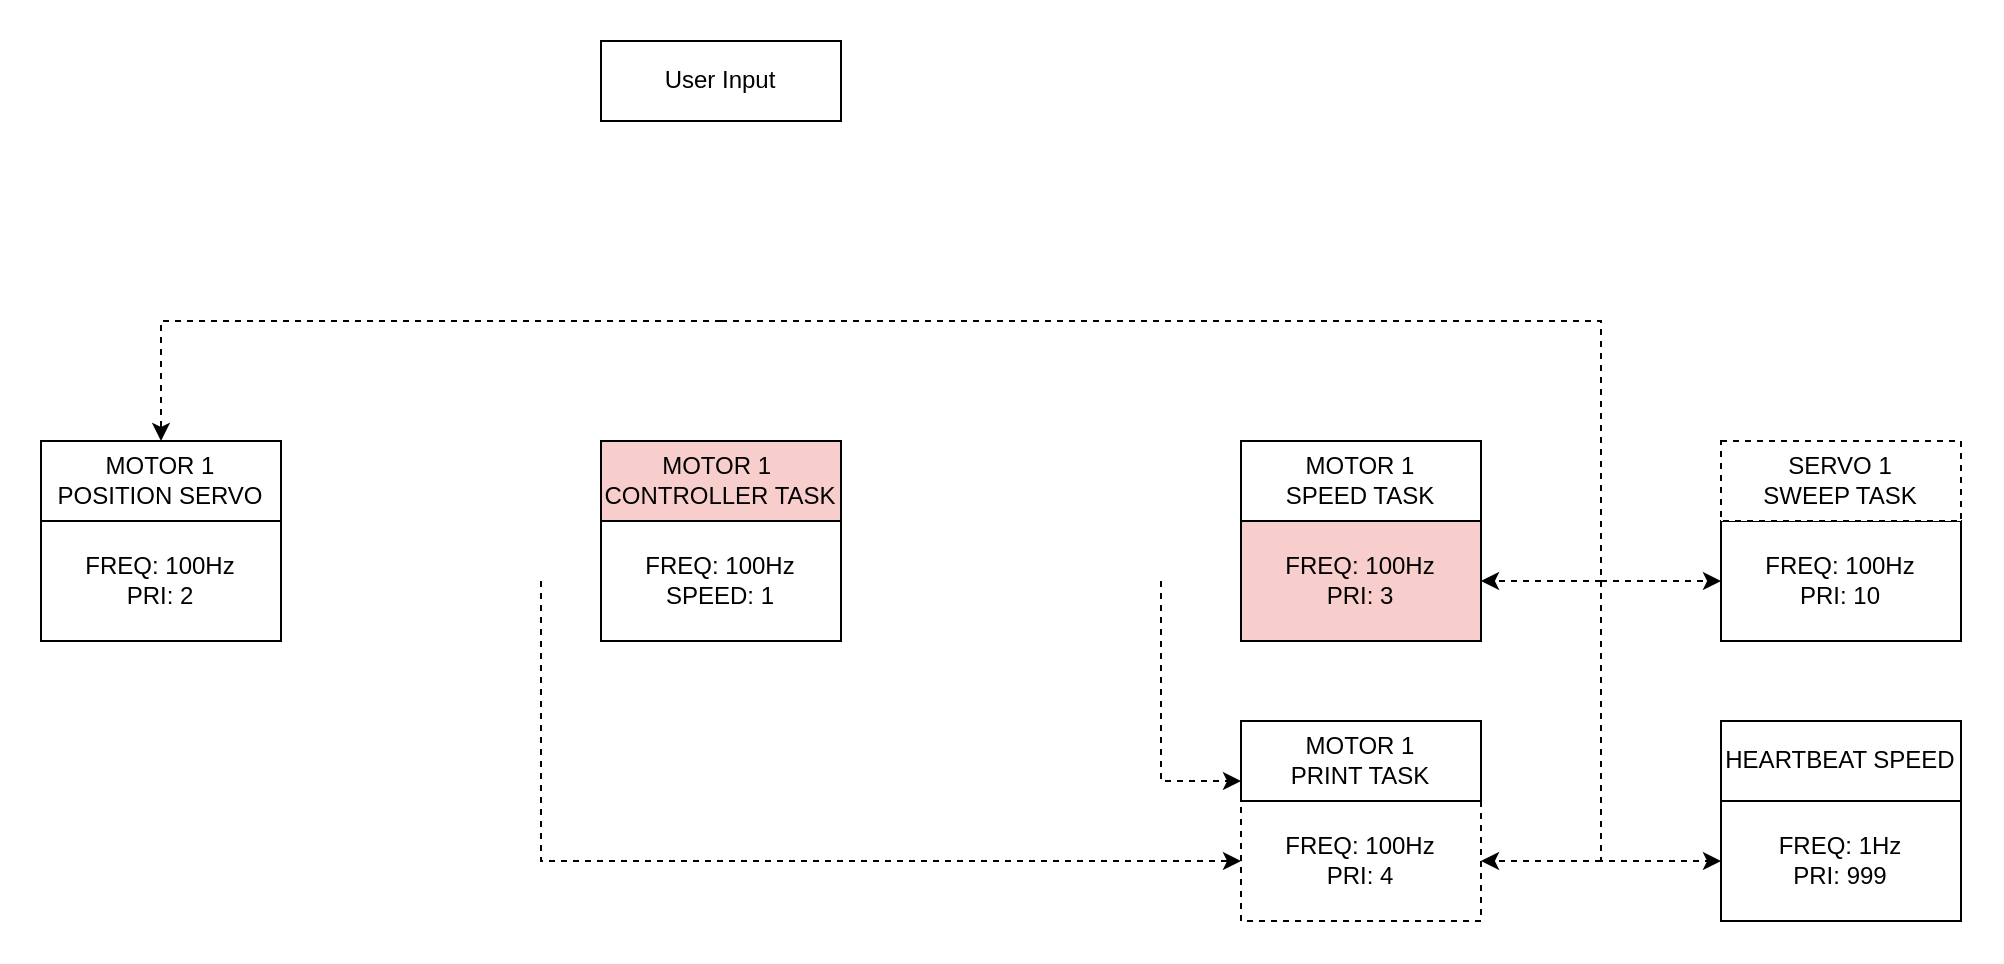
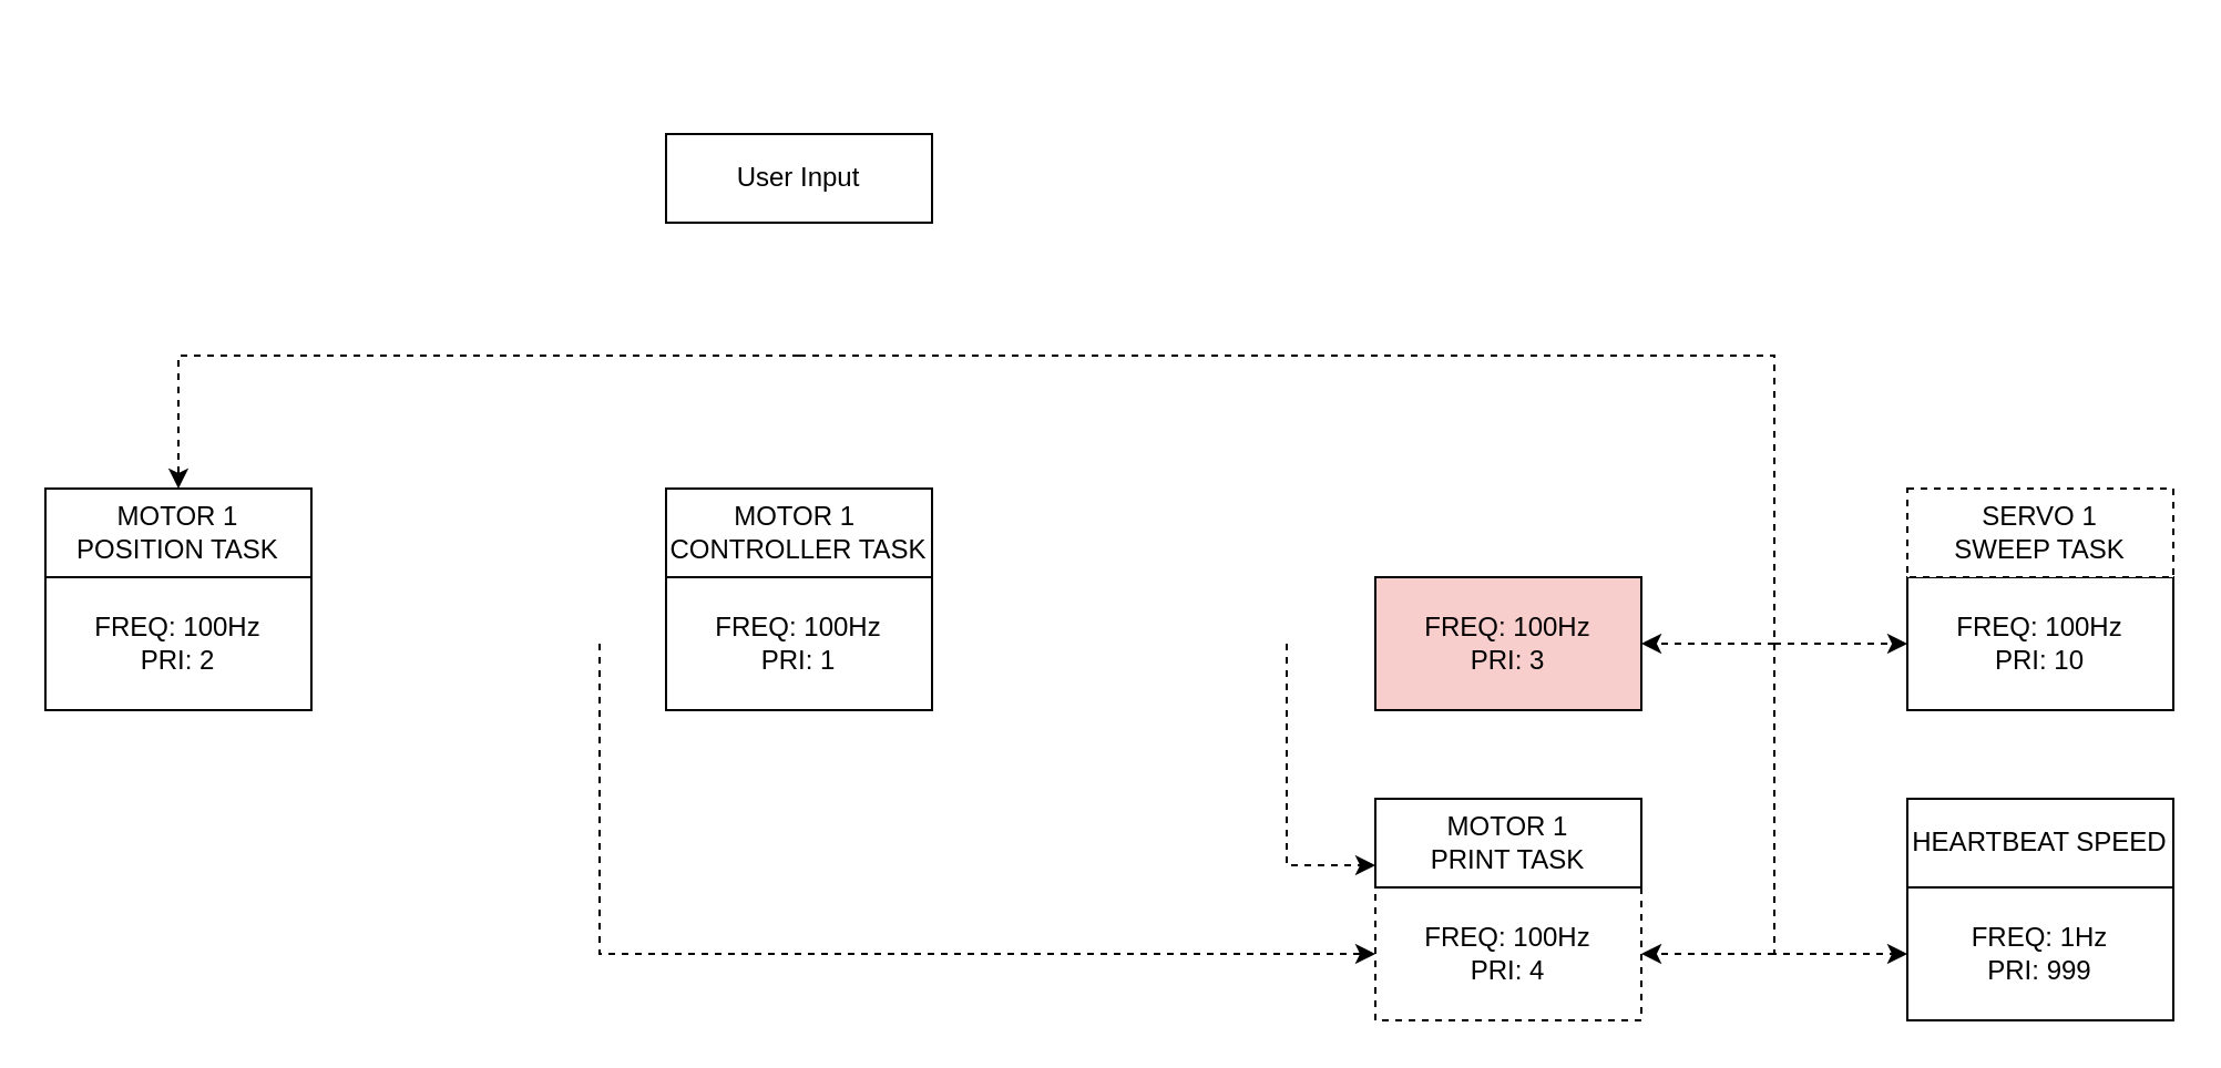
  <mxCell id="0" />
  <mxCell id="1" parent="0" />
  <mxCell id="2" value="" style="group" vertex="1" connectable="0" parent="1"><mxGeometry x="620" y="220" width="120" height="100" as="geometry" /></mxCell>
  <mxCell id="3" value="FREQ: 100Hz&lt;br&gt;PRI: 3" style="rounded=0;whiteSpace=wrap;html=1;fillColor=#f8cecc;" vertex="1" parent="2"><mxGeometry y="40" width="120" height="60" as="geometry" /></mxCell>
- <mxCell id="4" value="MOTOR 1 &lt;br&gt;SPEED TASK" style="rounded=0;whiteSpace=wrap;html=1;" vertex="1" parent="2"><mxGeometry width="120" height="40" as="geometry" /></mxCell>
  <mxCell id="5" value="" style="group" vertex="1" connectable="0" parent="1"><mxGeometry x="20" y="220" width="120" height="100" as="geometry" /></mxCell>
  <mxCell id="6" value="FREQ: 100Hz&lt;br&gt;PRI: 2" style="rounded=0;whiteSpace=wrap;html=1;" vertex="1" parent="5"><mxGeometry y="40" width="120" height="60" as="geometry" /></mxCell>
- <mxCell id="7" value="MOTOR 1 &lt;br&gt;POSITION SERVO" style="rounded=0;whiteSpace=wrap;html=1;" vertex="1" parent="5"><mxGeometry width="120" height="40" as="geometry" /></mxCell>
+ <mxCell id="7" value="MOTOR 1 &lt;br&gt;POSITION TASK" style="rounded=0;whiteSpace=wrap;html=1;" vertex="1" parent="5"><mxGeometry width="120" height="40" as="geometry" /></mxCell>
  <mxCell id="8" value="" style="group" vertex="1" connectable="0" parent="1"><mxGeometry x="300" y="220" width="120" height="100" as="geometry" /></mxCell>
- <mxCell id="9" value="FREQ: 100Hz&lt;br&gt;SPEED: 1" style="rounded=0;whiteSpace=wrap;html=1;" vertex="1" parent="8"><mxGeometry y="40" width="120" height="60" as="geometry" /></mxCell>
- <mxCell id="10" value="MOTOR 1&amp;nbsp;&lt;br&gt;CONTROLLER TASK" style="rounded=0;whiteSpace=wrap;html=1;fillColor=#f8cecc;" vertex="1" parent="8"><mxGeometry width="120" height="40" as="geometry" /></mxCell>
+ <mxCell id="9" value="FREQ: 100Hz&lt;br&gt;PRI: 1" style="rounded=0;whiteSpace=wrap;html=1;" vertex="1" parent="8"><mxGeometry y="40" width="120" height="60" as="geometry" /></mxCell>
+ <mxCell id="10" value="MOTOR 1&amp;nbsp;&lt;br&gt;CONTROLLER TASK" style="rounded=0;whiteSpace=wrap;html=1;" vertex="1" parent="8"><mxGeometry width="120" height="40" as="geometry" /></mxCell>
  <mxCell id="11" value="" style="group" vertex="1" connectable="0" parent="1"><mxGeometry x="620" y="360" width="120" height="100" as="geometry" /></mxCell>
  <mxCell id="12" value="FREQ: 100Hz&lt;br&gt;PRI: 4" style="rounded=0;whiteSpace=wrap;html=1;dashed=1;" vertex="1" parent="11"><mxGeometry y="40" width="120" height="60" as="geometry" /></mxCell>
  <mxCell id="13" value="MOTOR 1 &lt;br&gt;PRINT TASK" style="rounded=0;whiteSpace=wrap;html=1;" vertex="1" parent="11"><mxGeometry width="120" height="40" as="geometry" /></mxCell>
  <mxCell id="14" value="" style="group" vertex="1" connectable="0" parent="1"><mxGeometry x="860" y="360" width="120" height="100" as="geometry" /></mxCell>
  <mxCell id="15" value="FREQ: 1Hz&lt;br&gt;PRI: 999" style="rounded=0;whiteSpace=wrap;html=1;" vertex="1" parent="14"><mxGeometry y="40" width="120" height="60" as="geometry" /></mxCell>
  <mxCell id="16" value="HEARTBEAT SPEED" style="rounded=0;whiteSpace=wrap;html=1;" vertex="1" parent="14"><mxGeometry width="120" height="40" as="geometry" /></mxCell>
  <mxCell id="17" value="" style="group" vertex="1" connectable="0" parent="1"><mxGeometry x="860" y="220" width="120" height="100" as="geometry" /></mxCell>
  <mxCell id="18" value="FREQ: 100Hz&lt;br&gt;PRI: 10" style="rounded=0;whiteSpace=wrap;html=1;" vertex="1" parent="17"><mxGeometry y="40" width="120" height="60" as="geometry" /></mxCell>
  <mxCell id="19" value="SERVO 1&lt;br&gt;SWEEP TASK" style="rounded=0;whiteSpace=wrap;html=1;dashed=1;" vertex="1" parent="17"><mxGeometry width="120" height="40" as="geometry" /></mxCell>
- <mxCell id="20" value="User Input" style="rounded=0;whiteSpace=wrap;html=1;" vertex="1" parent="1"><mxGeometry x="300" y="20" width="120" height="40" as="geometry" /></mxCell>
+ <mxCell id="20" value="User Input" style="rounded=0;whiteSpace=wrap;html=1;" vertex="1" parent="1"><mxGeometry x="300" y="60" width="120" height="40" as="geometry" /></mxCell>
  <mxCell id="21" value="" style="endArrow=classic;dashed=1;html=1;rounded=0;endFill=1;entryX=0;entryY=0.5;entryDx=0;entryDy=0;edgeStyle=orthogonalEdgeStyle;" edge="1" parent="1" target="12"><mxGeometry width="50" height="50" relative="1" as="geometry"><mxPoint x="270" y="290" as="sourcePoint" /><mxPoint x="310" y="430" as="targetPoint" /><Array as="points"><mxPoint x="270" y="430" /></Array></mxGeometry></mxCell>
  <mxCell id="22" value="" style="endArrow=classic;dashed=1;html=1;rounded=0;endFill=1;entryX=0;entryY=0.75;entryDx=0;entryDy=0;edgeStyle=orthogonalEdgeStyle;" edge="1" parent="1" target="13"><mxGeometry width="50" height="50" relative="1" as="geometry"><mxPoint x="580" y="290" as="sourcePoint" /><mxPoint x="630" y="440" as="targetPoint" /><Array as="points"><mxPoint x="580" y="390" /></Array></mxGeometry></mxCell>
  <mxCell id="23" value="" style="endArrow=classic;dashed=1;html=1;rounded=0;endFill=1;entryX=0;entryY=0.5;entryDx=0;entryDy=0;edgeStyle=orthogonalEdgeStyle;" edge="1" parent="1" target="15"><mxGeometry width="50" height="50" relative="1" as="geometry"><mxPoint x="360" y="160" as="sourcePoint" /><mxPoint x="630" y="400" as="targetPoint" /><Array as="points"><mxPoint x="800" y="160" /><mxPoint x="800" y="430" /></Array></mxGeometry></mxCell>
  <mxCell id="24" value="" style="endArrow=classic;dashed=1;html=1;rounded=0;endFill=1;entryX=0;entryY=0.5;entryDx=0;entryDy=0;" edge="1" parent="1" target="18"><mxGeometry width="50" height="50" relative="1" as="geometry"><mxPoint x="800" y="290" as="sourcePoint" /><mxPoint x="870" y="440" as="targetPoint" /></mxGeometry></mxCell>
  <mxCell id="25" value="" style="endArrow=classic;dashed=1;html=1;rounded=0;endFill=1;entryX=1;entryY=0.5;entryDx=0;entryDy=0;" edge="1" parent="1" target="3"><mxGeometry width="50" height="50" relative="1" as="geometry"><mxPoint x="800" y="290" as="sourcePoint" /><mxPoint x="870" y="300" as="targetPoint" /></mxGeometry></mxCell>
  <mxCell id="26" value="" style="endArrow=classic;dashed=1;html=1;rounded=0;endFill=1;entryX=1;entryY=0.5;entryDx=0;entryDy=0;" edge="1" parent="1" target="12"><mxGeometry width="50" height="50" relative="1" as="geometry"><mxPoint x="800" y="430" as="sourcePoint" /><mxPoint x="760" y="450" as="targetPoint" /></mxGeometry></mxCell>
  <mxCell id="27" value="" style="endArrow=classic;dashed=1;html=1;rounded=0;endFill=1;entryX=0.5;entryY=0;entryDx=0;entryDy=0;edgeStyle=orthogonalEdgeStyle;" edge="1" parent="1" target="7"><mxGeometry width="50" height="50" relative="1" as="geometry"><mxPoint x="360" y="160" as="sourcePoint" /><mxPoint x="870" y="440" as="targetPoint" /><Array as="points"><mxPoint x="80" y="160" /></Array></mxGeometry></mxCell>
